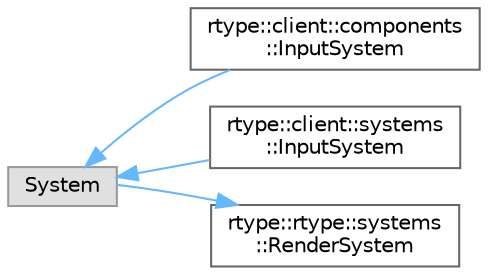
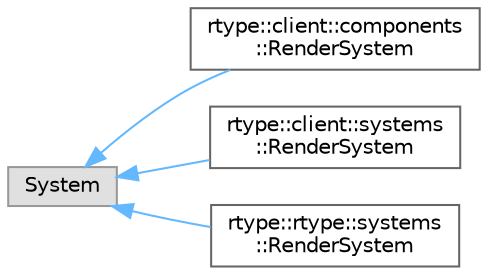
  digraph {
    rankdir=LR
    node [color=grey40 fillcolor=white fontname=Helvetica fontsize=10 shape=box style=filled]
    edge [color=steelblue1 dir=back fontname=Helvetica fontsize=10 labelfontname=Helvetica labelfontsize=10 style=solid]
    n1 [color=grey60 fillcolor="#E0E0E0" height=0.2 label=System width=0.4]
-   n2 [height=0.2 label="rtype::client::components\l::InputSystem" width=0.4]
-   n3 [height=0.2 label="rtype::client::systems\l::InputSystem" width=0.4]
+   n2 [height=0.2 label="rtype::client::components\l::RenderSystem" width=0.4]
+   n3 [height=0.2 label="rtype::client::systems\l::RenderSystem" width=0.4]
    n4 [height=0.2 label="rtype::rtype::systems\l::RenderSystem" width=0.4]
    n1 -> n2
    n1 -> n3
-   n4 -> n1
+   n1 -> n4
  }
